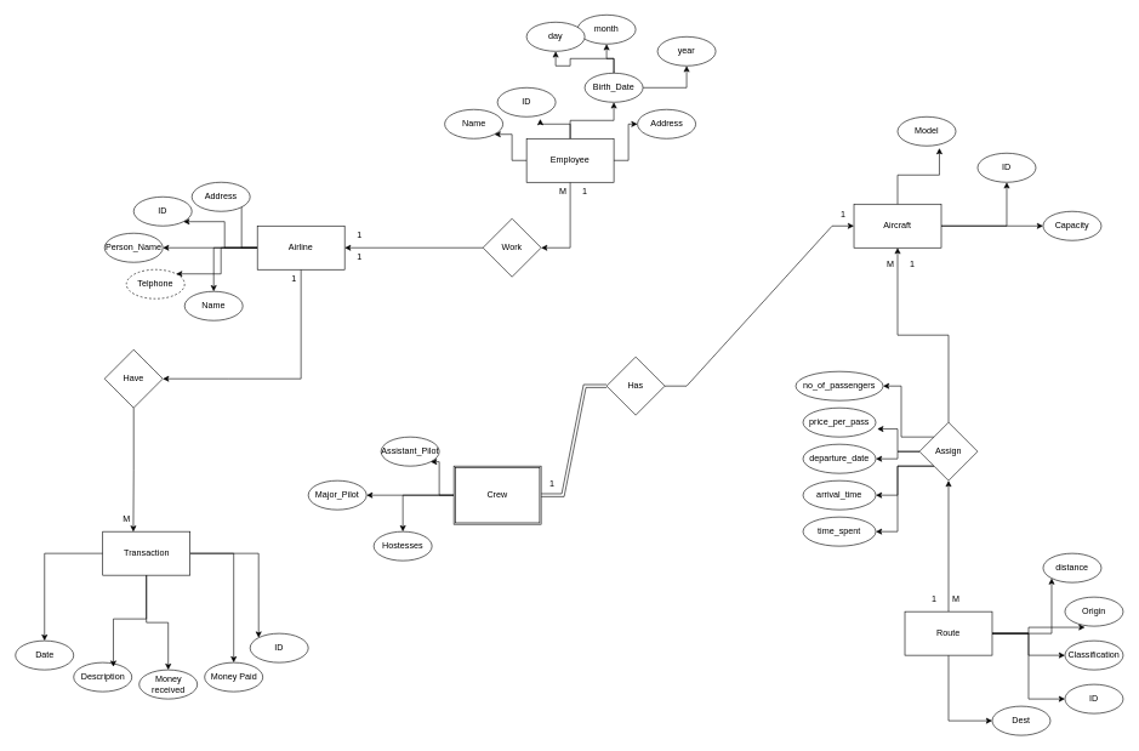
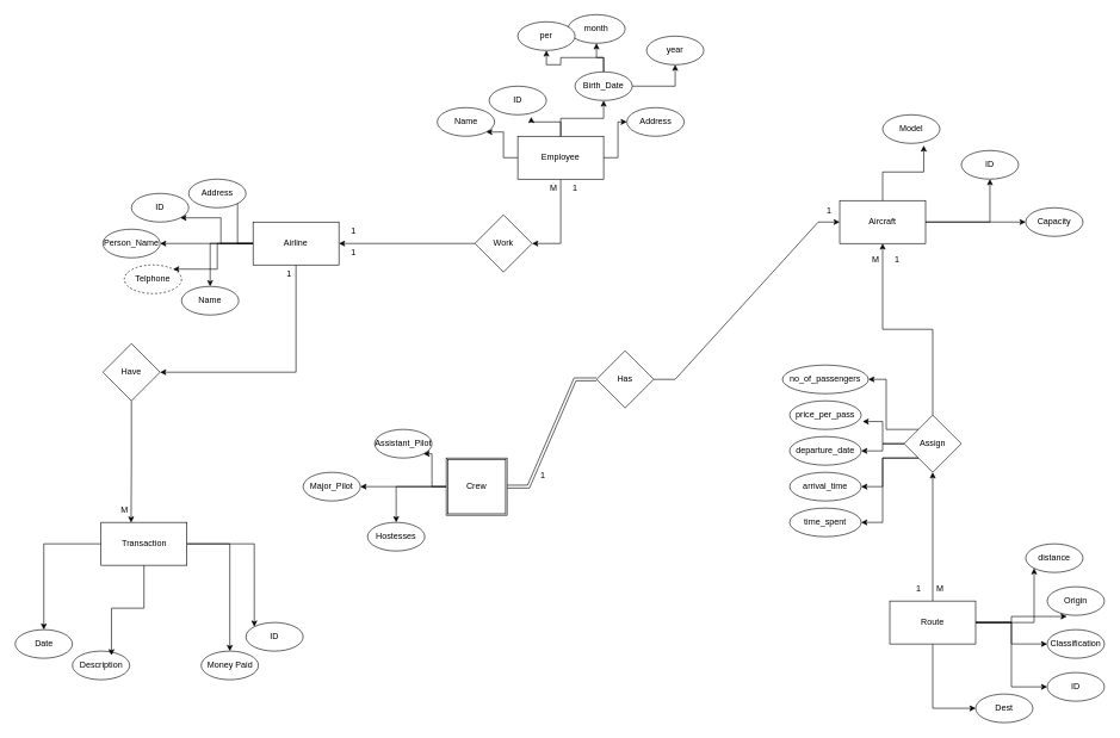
  <mxCell id="0" />
  <mxCell id="1" parent="0" />
  <mxCell id="2" style="edgeStyle=orthogonalEdgeStyle;rounded=0;orthogonalLoop=1;jettySize=auto;html=1;entryX=1;entryY=0;entryDx=0;entryDy=0;" edge="1" parent="1" source="8" target="40"><mxGeometry relative="1" as="geometry" /></mxCell>
  <mxCell id="3" style="edgeStyle=orthogonalEdgeStyle;rounded=0;orthogonalLoop=1;jettySize=auto;html=1;entryX=1;entryY=1;entryDx=0;entryDy=0;" edge="1" parent="1" source="8" target="39"><mxGeometry relative="1" as="geometry" /></mxCell>
  <mxCell id="4" style="edgeStyle=orthogonalEdgeStyle;rounded=0;orthogonalLoop=1;jettySize=auto;html=1;" edge="1" parent="1" source="8" target="29"><mxGeometry relative="1" as="geometry" /></mxCell>
  <mxCell id="5" style="edgeStyle=orthogonalEdgeStyle;rounded=0;orthogonalLoop=1;jettySize=auto;html=1;entryX=1;entryY=0;entryDx=0;entryDy=0;" edge="1" parent="1" source="8" target="41"><mxGeometry relative="1" as="geometry" /></mxCell>
  <mxCell id="6" style="edgeStyle=orthogonalEdgeStyle;rounded=0;orthogonalLoop=1;jettySize=auto;html=1;entryX=0.5;entryY=0;entryDx=0;entryDy=0;" edge="1" parent="1" source="8" target="28"><mxGeometry relative="1" as="geometry" /></mxCell>
  <mxCell id="7" value="" style="edgeStyle=orthogonalEdgeStyle;rounded=0;orthogonalLoop=1;jettySize=auto;html=1;" edge="1" parent="1" source="8" target="88"><mxGeometry relative="1" as="geometry"><Array as="points"><mxPoint x="413" y="520" /><mxPoint x="313" y="520" /></Array></mxGeometry></mxCell>
  <mxCell id="8" value="Airline" style="rounded=0;whiteSpace=wrap;html=1;" vertex="1" parent="1"><mxGeometry x="353" y="310" width="120" height="60" as="geometry" /></mxCell>
  <mxCell id="9" style="edgeStyle=orthogonalEdgeStyle;rounded=0;orthogonalLoop=1;jettySize=auto;html=1;entryX=0;entryY=0.5;entryDx=0;entryDy=0;" edge="1" parent="1" source="11" target="45"><mxGeometry relative="1" as="geometry" /></mxCell>
  <mxCell id="10" style="edgeStyle=orthogonalEdgeStyle;rounded=0;orthogonalLoop=1;jettySize=auto;html=1;" edge="1" parent="1" source="11" target="30"><mxGeometry relative="1" as="geometry" /></mxCell>
  <mxCell id="11" value="Aircraft" style="rounded=0;whiteSpace=wrap;html=1;" vertex="1" parent="1"><mxGeometry x="1173" y="280" width="120" height="60" as="geometry" /></mxCell>
  <mxCell id="12" value="" style="edgeStyle=orthogonalEdgeStyle;rounded=0;orthogonalLoop=1;jettySize=auto;html=1;" edge="1" parent="1" source="17" target="61"><mxGeometry relative="1" as="geometry" /></mxCell>
  <mxCell id="13" style="edgeStyle=orthogonalEdgeStyle;rounded=0;orthogonalLoop=1;jettySize=auto;html=1;entryX=0;entryY=1;entryDx=0;entryDy=0;" edge="1" parent="1" source="17" target="50"><mxGeometry relative="1" as="geometry" /></mxCell>
  <mxCell id="14" style="edgeStyle=orthogonalEdgeStyle;rounded=0;orthogonalLoop=1;jettySize=auto;html=1;entryX=0;entryY=0.5;entryDx=0;entryDy=0;" edge="1" parent="1" source="17" target="46"><mxGeometry relative="1" as="geometry" /></mxCell>
  <mxCell id="15" style="edgeStyle=orthogonalEdgeStyle;rounded=0;orthogonalLoop=1;jettySize=auto;html=1;entryX=0;entryY=0.5;entryDx=0;entryDy=0;" edge="1" parent="1" source="17" target="31"><mxGeometry relative="1" as="geometry" /></mxCell>
  <mxCell id="16" style="edgeStyle=orthogonalEdgeStyle;rounded=0;orthogonalLoop=1;jettySize=auto;html=1;entryX=0;entryY=0.5;entryDx=0;entryDy=0;" edge="1" parent="1" source="17" target="48"><mxGeometry relative="1" as="geometry" /></mxCell>
  <mxCell id="17" value="Route" style="rounded=0;whiteSpace=wrap;html=1;" vertex="1" parent="1"><mxGeometry x="1243" y="840" width="120" height="60" as="geometry" /></mxCell>
  <mxCell id="18" style="edgeStyle=orthogonalEdgeStyle;rounded=0;orthogonalLoop=1;jettySize=auto;html=1;entryX=0.5;entryY=1;entryDx=0;entryDy=0;" edge="1" parent="1" source="22" target="36"><mxGeometry relative="1" as="geometry" /></mxCell>
  <mxCell id="19" style="edgeStyle=orthogonalEdgeStyle;rounded=0;orthogonalLoop=1;jettySize=auto;html=1;entryX=1;entryY=1;entryDx=0;entryDy=0;" edge="1" parent="1" source="22" target="32"><mxGeometry relative="1" as="geometry" /></mxCell>
  <mxCell id="20" style="edgeStyle=orthogonalEdgeStyle;rounded=0;orthogonalLoop=1;jettySize=auto;html=1;entryX=0;entryY=0.5;entryDx=0;entryDy=0;" edge="1" parent="1" source="22" target="44"><mxGeometry relative="1" as="geometry" /></mxCell>
  <mxCell id="21" style="edgeStyle=orthogonalEdgeStyle;rounded=0;orthogonalLoop=1;jettySize=auto;html=1;entryX=1;entryY=0.5;entryDx=0;entryDy=0;" edge="1" parent="1" source="22" target="93"><mxGeometry relative="1" as="geometry" /></mxCell>
  <mxCell id="22" value="Employee" style="rounded=0;whiteSpace=wrap;html=1;" vertex="1" parent="1"><mxGeometry x="723" y="190" width="120" height="60" as="geometry" /></mxCell>
  <mxCell id="23" style="edgeStyle=orthogonalEdgeStyle;rounded=0;orthogonalLoop=1;jettySize=auto;html=1;entryX=0;entryY=0;entryDx=0;entryDy=0;" edge="1" parent="1" source="27" target="72"><mxGeometry relative="1" as="geometry" /></mxCell>
  <mxCell id="24" style="edgeStyle=orthogonalEdgeStyle;rounded=0;orthogonalLoop=1;jettySize=auto;html=1;" edge="1" parent="1" source="27" target="73"><mxGeometry relative="1" as="geometry" /></mxCell>
- <mxCell id="25" style="edgeStyle=orthogonalEdgeStyle;rounded=0;orthogonalLoop=1;jettySize=auto;html=1;" edge="1" parent="1" source="27" target="74"><mxGeometry relative="1" as="geometry" /></mxCell>
  <mxCell id="26" style="edgeStyle=orthogonalEdgeStyle;rounded=0;orthogonalLoop=1;jettySize=auto;html=1;entryX=0.5;entryY=0;entryDx=0;entryDy=0;" edge="1" parent="1" source="27" target="70"><mxGeometry relative="1" as="geometry" /></mxCell>
  <mxCell id="27" value="Transaction" style="rounded=0;whiteSpace=wrap;html=1;" vertex="1" parent="1"><mxGeometry x="140.5" y="730" width="120" height="60" as="geometry" /></mxCell>
  <mxCell id="28" value="Name" style="ellipse;whiteSpace=wrap;html=1;" vertex="1" parent="1"><mxGeometry x="253" y="400" width="80" height="40" as="geometry" /></mxCell>
  <mxCell id="29" value="Person_Name" style="ellipse;whiteSpace=wrap;html=1;" vertex="1" parent="1"><mxGeometry x="143" y="320" width="80" height="40" as="geometry" /></mxCell>
  <mxCell id="30" value="ID" style="ellipse;whiteSpace=wrap;html=1;" vertex="1" parent="1"><mxGeometry x="1343" y="210" width="80" height="40" as="geometry" /></mxCell>
  <mxCell id="31" value="ID" style="ellipse;whiteSpace=wrap;html=1;" vertex="1" parent="1"><mxGeometry x="1463" y="940" width="80" height="40" as="geometry" /></mxCell>
  <mxCell id="32" value="Name" style="ellipse;whiteSpace=wrap;html=1;" vertex="1" parent="1"><mxGeometry x="610.5" y="150" width="80" height="40" as="geometry" /></mxCell>
  <mxCell id="33" value="" style="edgeStyle=orthogonalEdgeStyle;rounded=0;orthogonalLoop=1;jettySize=auto;html=1;" edge="1" parent="1" source="36" target="51"><mxGeometry relative="1" as="geometry" /></mxCell>
  <mxCell id="34" value="" style="edgeStyle=orthogonalEdgeStyle;rounded=0;orthogonalLoop=1;jettySize=auto;html=1;" edge="1" parent="1" source="36" target="52"><mxGeometry relative="1" as="geometry" /></mxCell>
  <mxCell id="35" value="" style="edgeStyle=orthogonalEdgeStyle;rounded=0;orthogonalLoop=1;jettySize=auto;html=1;" edge="1" parent="1" source="36" target="53"><mxGeometry relative="1" as="geometry" /></mxCell>
  <mxCell id="36" value="Birth_Date" style="ellipse;whiteSpace=wrap;html=1;" vertex="1" parent="1"><mxGeometry x="803" y="100" width="80" height="40" as="geometry" /></mxCell>
  <mxCell id="37" value="Model" style="ellipse;whiteSpace=wrap;html=1;" vertex="1" parent="1"><mxGeometry x="1233" y="160" width="80" height="40" as="geometry" /></mxCell>
  <mxCell id="38" value="Hostesses" style="ellipse;whiteSpace=wrap;html=1;" vertex="1" parent="1"><mxGeometry x="513" y="730" width="80" height="40" as="geometry" /></mxCell>
  <mxCell id="39" value="ID" style="ellipse;whiteSpace=wrap;html=1;" vertex="1" parent="1"><mxGeometry x="183" y="270" width="80" height="40" as="geometry" /></mxCell>
  <mxCell id="40" value="Address" style="ellipse;whiteSpace=wrap;html=1;" vertex="1" parent="1"><mxGeometry x="263" y="250" width="80" height="40" as="geometry" /></mxCell>
  <mxCell id="41" value="Telphone" style="ellipse;whiteSpace=wrap;html=1;dashed=1;" vertex="1" parent="1"><mxGeometry x="173" y="370" width="80" height="40" as="geometry" /></mxCell>
  <mxCell id="42" value="Origin" style="ellipse;whiteSpace=wrap;html=1;" vertex="1" parent="1"><mxGeometry x="1463" y="820" width="80" height="40" as="geometry" /></mxCell>
  <mxCell id="43" value="ID" style="ellipse;whiteSpace=wrap;html=1;" vertex="1" parent="1"><mxGeometry x="683" y="120" width="80" height="40" as="geometry" /></mxCell>
  <mxCell id="44" value="Address" style="ellipse;whiteSpace=wrap;html=1;" vertex="1" parent="1"><mxGeometry x="875.5" y="150" width="80" height="40" as="geometry" /></mxCell>
  <mxCell id="45" value="Capacity" style="ellipse;whiteSpace=wrap;html=1;" vertex="1" parent="1"><mxGeometry x="1433" y="290" width="80" height="40" as="geometry" /></mxCell>
  <mxCell id="46" value="Classification" style="ellipse;whiteSpace=wrap;html=1;" vertex="1" parent="1"><mxGeometry x="1463" y="880" width="80" height="40" as="geometry" /></mxCell>
  <mxCell id="47" value="Assistant_Pilot" style="ellipse;whiteSpace=wrap;html=1;" vertex="1" parent="1"><mxGeometry x="523" y="600" width="80" height="40" as="geometry" /></mxCell>
  <mxCell id="48" value="Dest" style="ellipse;whiteSpace=wrap;html=1;" vertex="1" parent="1"><mxGeometry x="1363" y="970" width="80" height="40" as="geometry" /></mxCell>
  <mxCell id="49" value="Major_Pilot" style="ellipse;whiteSpace=wrap;html=1;" vertex="1" parent="1"><mxGeometry x="423" y="660" width="80" height="40" as="geometry" /></mxCell>
  <mxCell id="50" value="distance" style="ellipse;whiteSpace=wrap;html=1;" vertex="1" parent="1"><mxGeometry x="1433" y="760" width="80" height="40" as="geometry" /></mxCell>
  <mxCell id="51" value="month" style="ellipse;whiteSpace=wrap;html=1;" vertex="1" parent="1"><mxGeometry x="793" y="20" width="80" height="40" as="geometry" /></mxCell>
  <mxCell id="52" value="year" style="ellipse;whiteSpace=wrap;html=1;" vertex="1" parent="1"><mxGeometry x="903" y="50" width="80" height="40" as="geometry" /></mxCell>
- <mxCell id="53" value="day" style="ellipse;whiteSpace=wrap;html=1;" vertex="1" parent="1"><mxGeometry x="723" y="30" width="80" height="40" as="geometry" /></mxCell>
+ <mxCell id="53" value="per" style="ellipse;whiteSpace=wrap;html=1;" vertex="1" parent="1"><mxGeometry x="723" y="30" width="80" height="40" as="geometry" /></mxCell>
  <mxCell id="54" style="edgeStyle=orthogonalEdgeStyle;rounded=0;orthogonalLoop=1;jettySize=auto;html=1;entryX=0.736;entryY=1.075;entryDx=0;entryDy=0;entryPerimeter=0;" edge="1" parent="1" source="22" target="43"><mxGeometry relative="1" as="geometry" /></mxCell>
  <mxCell id="55" style="edgeStyle=orthogonalEdgeStyle;rounded=0;orthogonalLoop=1;jettySize=auto;html=1;entryX=0.718;entryY=1.075;entryDx=0;entryDy=0;entryPerimeter=0;" edge="1" parent="1" source="11" target="37"><mxGeometry relative="1" as="geometry" /></mxCell>
  <mxCell id="56" style="edgeStyle=orthogonalEdgeStyle;rounded=0;orthogonalLoop=1;jettySize=auto;html=1;exitX=0;exitY=0;exitDx=0;exitDy=0;entryX=1;entryY=0.5;entryDx=0;entryDy=0;" edge="1" parent="1" source="61" target="76"><mxGeometry relative="1" as="geometry" /></mxCell>
  <mxCell id="57" style="edgeStyle=orthogonalEdgeStyle;rounded=0;orthogonalLoop=1;jettySize=auto;html=1;entryX=1;entryY=0.5;entryDx=0;entryDy=0;" edge="1" parent="1" source="61" target="78"><mxGeometry relative="1" as="geometry" /></mxCell>
  <mxCell id="58" style="edgeStyle=orthogonalEdgeStyle;rounded=0;orthogonalLoop=1;jettySize=auto;html=1;exitX=0;exitY=1;exitDx=0;exitDy=0;" edge="1" parent="1" source="61" target="79"><mxGeometry relative="1" as="geometry" /></mxCell>
  <mxCell id="59" style="edgeStyle=orthogonalEdgeStyle;rounded=0;orthogonalLoop=1;jettySize=auto;html=1;exitX=0;exitY=1;exitDx=0;exitDy=0;entryX=1;entryY=0.5;entryDx=0;entryDy=0;" edge="1" parent="1" source="61" target="80"><mxGeometry relative="1" as="geometry" /></mxCell>
  <mxCell id="60" style="edgeStyle=orthogonalEdgeStyle;rounded=0;orthogonalLoop=1;jettySize=auto;html=1;entryX=0.5;entryY=1;entryDx=0;entryDy=0;" edge="1" parent="1" source="61" target="11"><mxGeometry relative="1" as="geometry" /></mxCell>
  <mxCell id="61" value="Assign" style="rhombus;whiteSpace=wrap;html=1;rounded=0;" vertex="1" parent="1"><mxGeometry x="1263" y="580" width="80" height="80" as="geometry" /></mxCell>
  <mxCell id="62" value="" style="edgeStyle=entityRelationEdgeStyle;rounded=0;orthogonalLoop=1;jettySize=auto;html=1;shape=link;" edge="1" parent="1" source="66" target="68"><mxGeometry relative="1" as="geometry" /></mxCell>
  <mxCell id="63" style="edgeStyle=orthogonalEdgeStyle;rounded=0;orthogonalLoop=1;jettySize=auto;html=1;entryX=1;entryY=1;entryDx=0;entryDy=0;" edge="1" parent="1" source="66" target="47"><mxGeometry relative="1" as="geometry" /></mxCell>
  <mxCell id="64" style="edgeStyle=orthogonalEdgeStyle;rounded=0;orthogonalLoop=1;jettySize=auto;html=1;entryX=1;entryY=0.5;entryDx=0;entryDy=0;" edge="1" parent="1" source="66" target="49"><mxGeometry relative="1" as="geometry" /></mxCell>
  <mxCell id="65" style="edgeStyle=orthogonalEdgeStyle;rounded=0;orthogonalLoop=1;jettySize=auto;html=1;entryX=0.5;entryY=0;entryDx=0;entryDy=0;" edge="1" parent="1" source="66" target="38"><mxGeometry relative="1" as="geometry" /></mxCell>
- <mxCell id="66" value="Crew" style="shape=ext;double=1;rounded=0;whiteSpace=wrap;html=1;" vertex="1" parent="1"><mxGeometry x="623" y="640" width="120" height="80" as="geometry" /></mxCell>
+ <mxCell id="66" value="Crew" style="shape=ext;double=1;rounded=0;whiteSpace=wrap;html=1;" vertex="1" parent="1"><mxGeometry x="623" y="640" width="85" height="80" as="geometry" /></mxCell>
  <mxCell id="67" style="edgeStyle=entityRelationEdgeStyle;rounded=0;orthogonalLoop=1;jettySize=auto;html=1;entryX=0;entryY=0.5;entryDx=0;entryDy=0;" edge="1" parent="1" source="68" target="11"><mxGeometry relative="1" as="geometry" /></mxCell>
  <mxCell id="68" value="Has" style="rhombus;whiteSpace=wrap;html=1;rounded=0;" vertex="1" parent="1"><mxGeometry x="833" y="490" width="80" height="80" as="geometry" /></mxCell>
  <mxCell id="69" style="edgeStyle=orthogonalEdgeStyle;rounded=0;orthogonalLoop=1;jettySize=auto;html=1;entryX=0.343;entryY=1.039;entryDx=0;entryDy=0;entryPerimeter=0;" edge="1" parent="1" source="17" target="42"><mxGeometry relative="1" as="geometry" /></mxCell>
  <mxCell id="70" value="Date" style="ellipse;whiteSpace=wrap;html=1;" vertex="1" parent="1"><mxGeometry x="20.5" y="880" width="80" height="40" as="geometry" /></mxCell>
  <mxCell id="71" value="Description" style="ellipse;whiteSpace=wrap;html=1;" vertex="1" parent="1"><mxGeometry x="100.5" y="910" width="80" height="40" as="geometry" /></mxCell>
  <mxCell id="72" value="ID" style="ellipse;whiteSpace=wrap;html=1;" vertex="1" parent="1"><mxGeometry x="343" y="870" width="80" height="40" as="geometry" /></mxCell>
  <mxCell id="73" value="Money Paid" style="ellipse;whiteSpace=wrap;html=1;" vertex="1" parent="1"><mxGeometry x="280.5" y="910" width="80" height="40" as="geometry" /></mxCell>
- <mxCell id="74" value="Money received" style="ellipse;whiteSpace=wrap;html=1;" vertex="1" parent="1"><mxGeometry x="190.5" y="920" width="80" height="40" as="geometry" /></mxCell>
  <mxCell id="75" style="edgeStyle=orthogonalEdgeStyle;rounded=0;orthogonalLoop=1;jettySize=auto;html=1;entryX=0.682;entryY=0.146;entryDx=0;entryDy=0;entryPerimeter=0;" edge="1" parent="1" source="27" target="71"><mxGeometry relative="1" as="geometry" /></mxCell>
  <mxCell id="76" value="no_of_passengers" style="ellipse;whiteSpace=wrap;html=1;" vertex="1" parent="1"><mxGeometry x="1093" y="510" width="120" height="40" as="geometry" /></mxCell>
  <mxCell id="77" value="price_per_pass" style="ellipse;whiteSpace=wrap;html=1;" vertex="1" parent="1"><mxGeometry x="1103" y="560" width="100" height="40" as="geometry" /></mxCell>
  <mxCell id="78" value="departure_date" style="ellipse;whiteSpace=wrap;html=1;" vertex="1" parent="1"><mxGeometry x="1103" y="610" width="100" height="40" as="geometry" /></mxCell>
  <mxCell id="79" value="arrival_time" style="ellipse;whiteSpace=wrap;html=1;" vertex="1" parent="1"><mxGeometry x="1103" y="660" width="100" height="40" as="geometry" /></mxCell>
  <mxCell id="80" value="time_spent" style="ellipse;whiteSpace=wrap;html=1;" vertex="1" parent="1"><mxGeometry x="1103" y="710" width="100" height="40" as="geometry" /></mxCell>
  <mxCell id="81" style="edgeStyle=orthogonalEdgeStyle;rounded=0;orthogonalLoop=1;jettySize=auto;html=1;entryX=1.02;entryY=0.725;entryDx=0;entryDy=0;entryPerimeter=0;" edge="1" parent="1" source="61" target="77"><mxGeometry relative="1" as="geometry" /></mxCell>
  <mxCell id="82" value="1" style="text;html=1;align=center;verticalAlign=middle;resizable=0;points=[];autosize=1;strokeColor=none;fillColor=none;" vertex="1" parent="1"><mxGeometry x="1238" y="348" width="30" height="30" as="geometry" /></mxCell>
  <mxCell id="83" value="M" style="text;html=1;align=center;verticalAlign=middle;resizable=0;points=[];autosize=1;strokeColor=none;fillColor=none;" vertex="1" parent="1"><mxGeometry x="1298" y="808" width="30" height="30" as="geometry" /></mxCell>
  <mxCell id="84" value="M" style="text;html=1;align=center;verticalAlign=middle;resizable=0;points=[];autosize=1;strokeColor=none;fillColor=none;" vertex="1" parent="1"><mxGeometry x="1208" y="348" width="30" height="30" as="geometry" /></mxCell>
  <mxCell id="85" value="1" style="text;html=1;align=center;verticalAlign=middle;resizable=0;points=[];autosize=1;strokeColor=none;fillColor=none;" vertex="1" parent="1"><mxGeometry x="1268" y="808" width="30" height="30" as="geometry" /></mxCell>
  <mxCell id="86" value="1" style="text;html=1;align=center;verticalAlign=middle;resizable=0;points=[];autosize=1;strokeColor=none;fillColor=none;" vertex="1" parent="1"><mxGeometry x="743" y="650" width="30" height="30" as="geometry" /></mxCell>
  <mxCell id="87" value="1" style="text;html=1;align=center;verticalAlign=middle;resizable=0;points=[];autosize=1;strokeColor=none;fillColor=none;" vertex="1" parent="1"><mxGeometry x="1143" y="280" width="30" height="30" as="geometry" /></mxCell>
  <mxCell id="88" value="Have" style="rhombus;whiteSpace=wrap;html=1;rounded=0;" vertex="1" parent="1"><mxGeometry x="143" y="480" width="80" height="80" as="geometry" /></mxCell>
  <mxCell id="89" style="edgeStyle=orthogonalEdgeStyle;rounded=0;orthogonalLoop=1;jettySize=auto;html=1;entryX=0.35;entryY=0.005;entryDx=0;entryDy=0;entryPerimeter=0;" edge="1" parent="1" source="88" target="27"><mxGeometry relative="1" as="geometry" /></mxCell>
  <mxCell id="90" value="1" style="text;html=1;align=center;verticalAlign=middle;resizable=0;points=[];autosize=1;strokeColor=none;fillColor=none;" vertex="1" parent="1"><mxGeometry x="388" y="368" width="30" height="30" as="geometry" /></mxCell>
  <mxCell id="91" value="M" style="text;html=1;align=center;verticalAlign=middle;resizable=0;points=[];autosize=1;strokeColor=none;fillColor=none;" vertex="1" parent="1"><mxGeometry x="158" y="698" width="30" height="30" as="geometry" /></mxCell>
  <mxCell id="92" style="edgeStyle=orthogonalEdgeStyle;rounded=0;orthogonalLoop=1;jettySize=auto;html=1;entryX=1;entryY=0.5;entryDx=0;entryDy=0;" edge="1" parent="1" source="93" target="8"><mxGeometry relative="1" as="geometry" /></mxCell>
  <mxCell id="93" value="Work" style="rhombus;whiteSpace=wrap;html=1;rounded=0;" vertex="1" parent="1"><mxGeometry x="663" y="300" width="80" height="80" as="geometry" /></mxCell>
  <mxCell id="94" value="1" style="text;html=1;align=center;verticalAlign=middle;resizable=0;points=[];autosize=1;strokeColor=none;fillColor=none;" vertex="1" parent="1"><mxGeometry x="478" y="308" width="30" height="30" as="geometry" /></mxCell>
  <mxCell id="95" value="M" style="text;html=1;align=center;verticalAlign=middle;resizable=0;points=[];autosize=1;strokeColor=none;fillColor=none;" vertex="1" parent="1"><mxGeometry x="758" y="248" width="30" height="30" as="geometry" /></mxCell>
  <mxCell id="96" value="1" style="text;html=1;align=center;verticalAlign=middle;resizable=0;points=[];autosize=1;strokeColor=none;fillColor=none;" vertex="1" parent="1"><mxGeometry x="788" y="248" width="30" height="30" as="geometry" /></mxCell>
  <mxCell id="97" value="1" style="text;html=1;align=center;verticalAlign=middle;resizable=0;points=[];autosize=1;strokeColor=none;fillColor=none;" vertex="1" parent="1"><mxGeometry x="478" y="338" width="30" height="30" as="geometry" /></mxCell>
